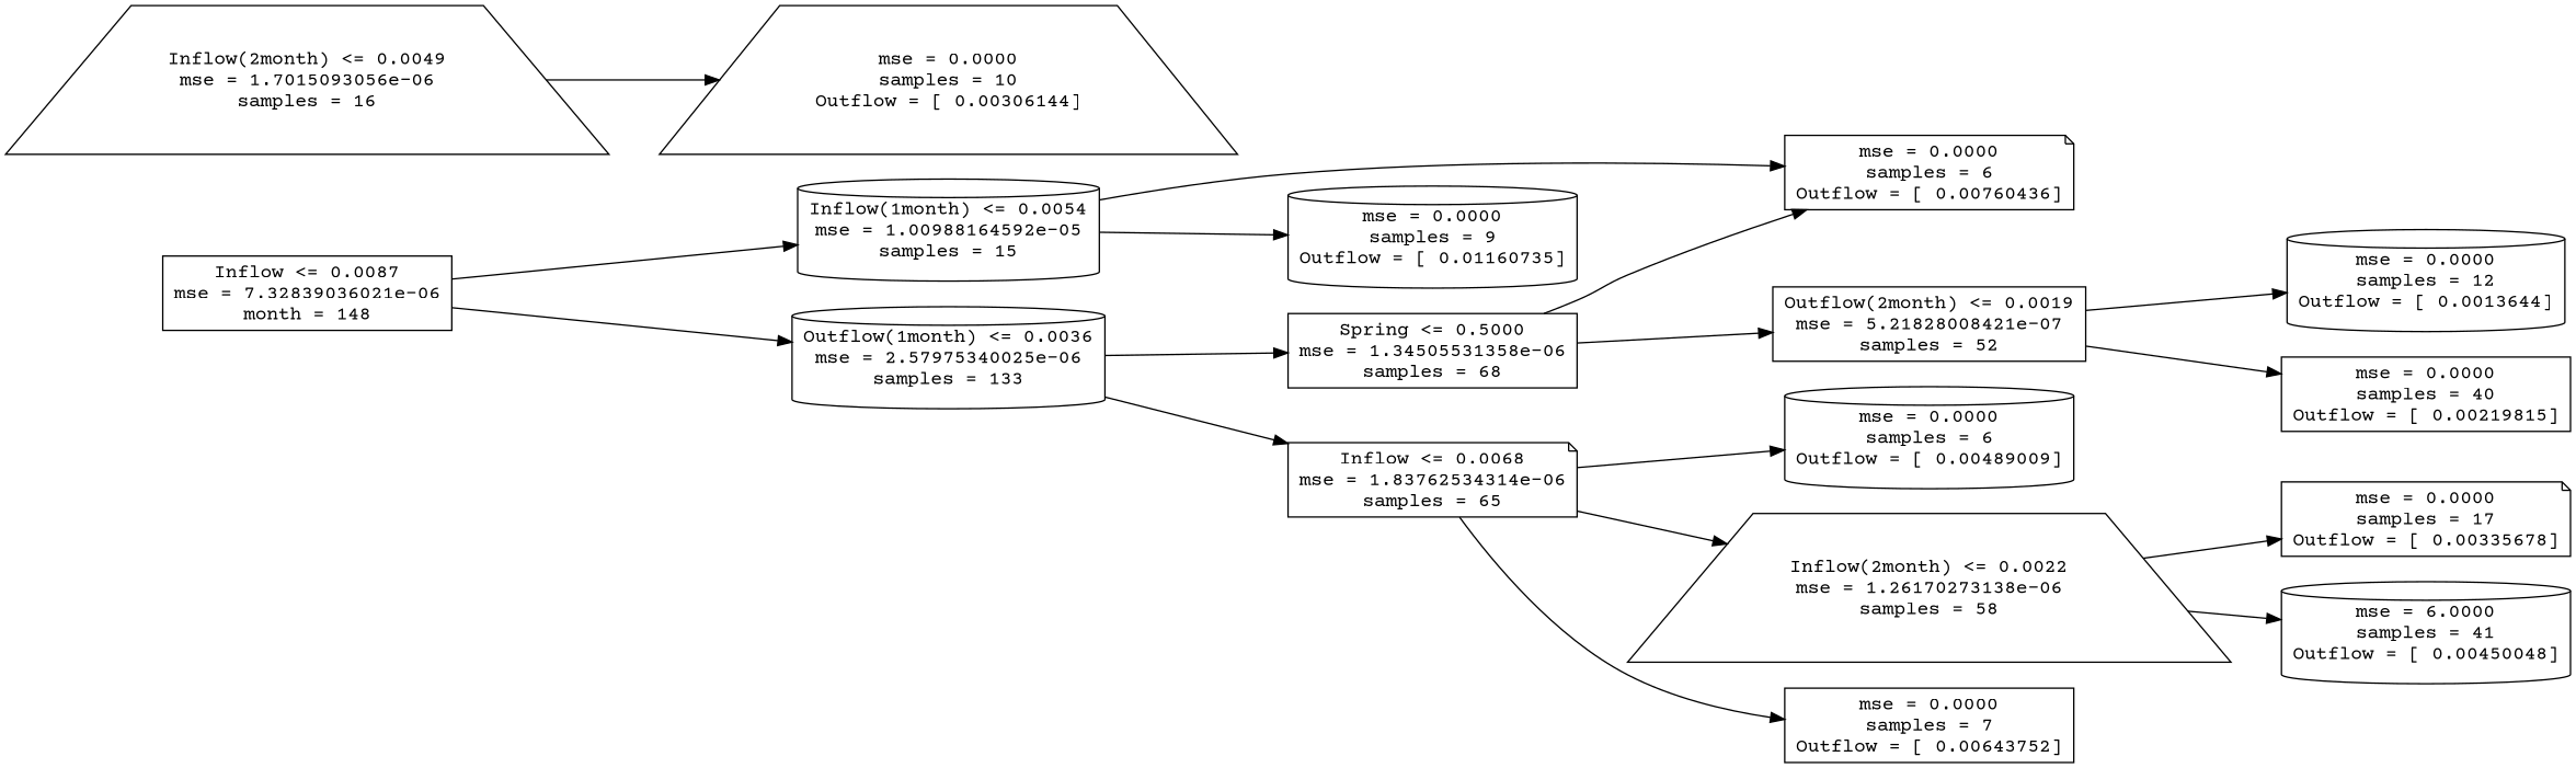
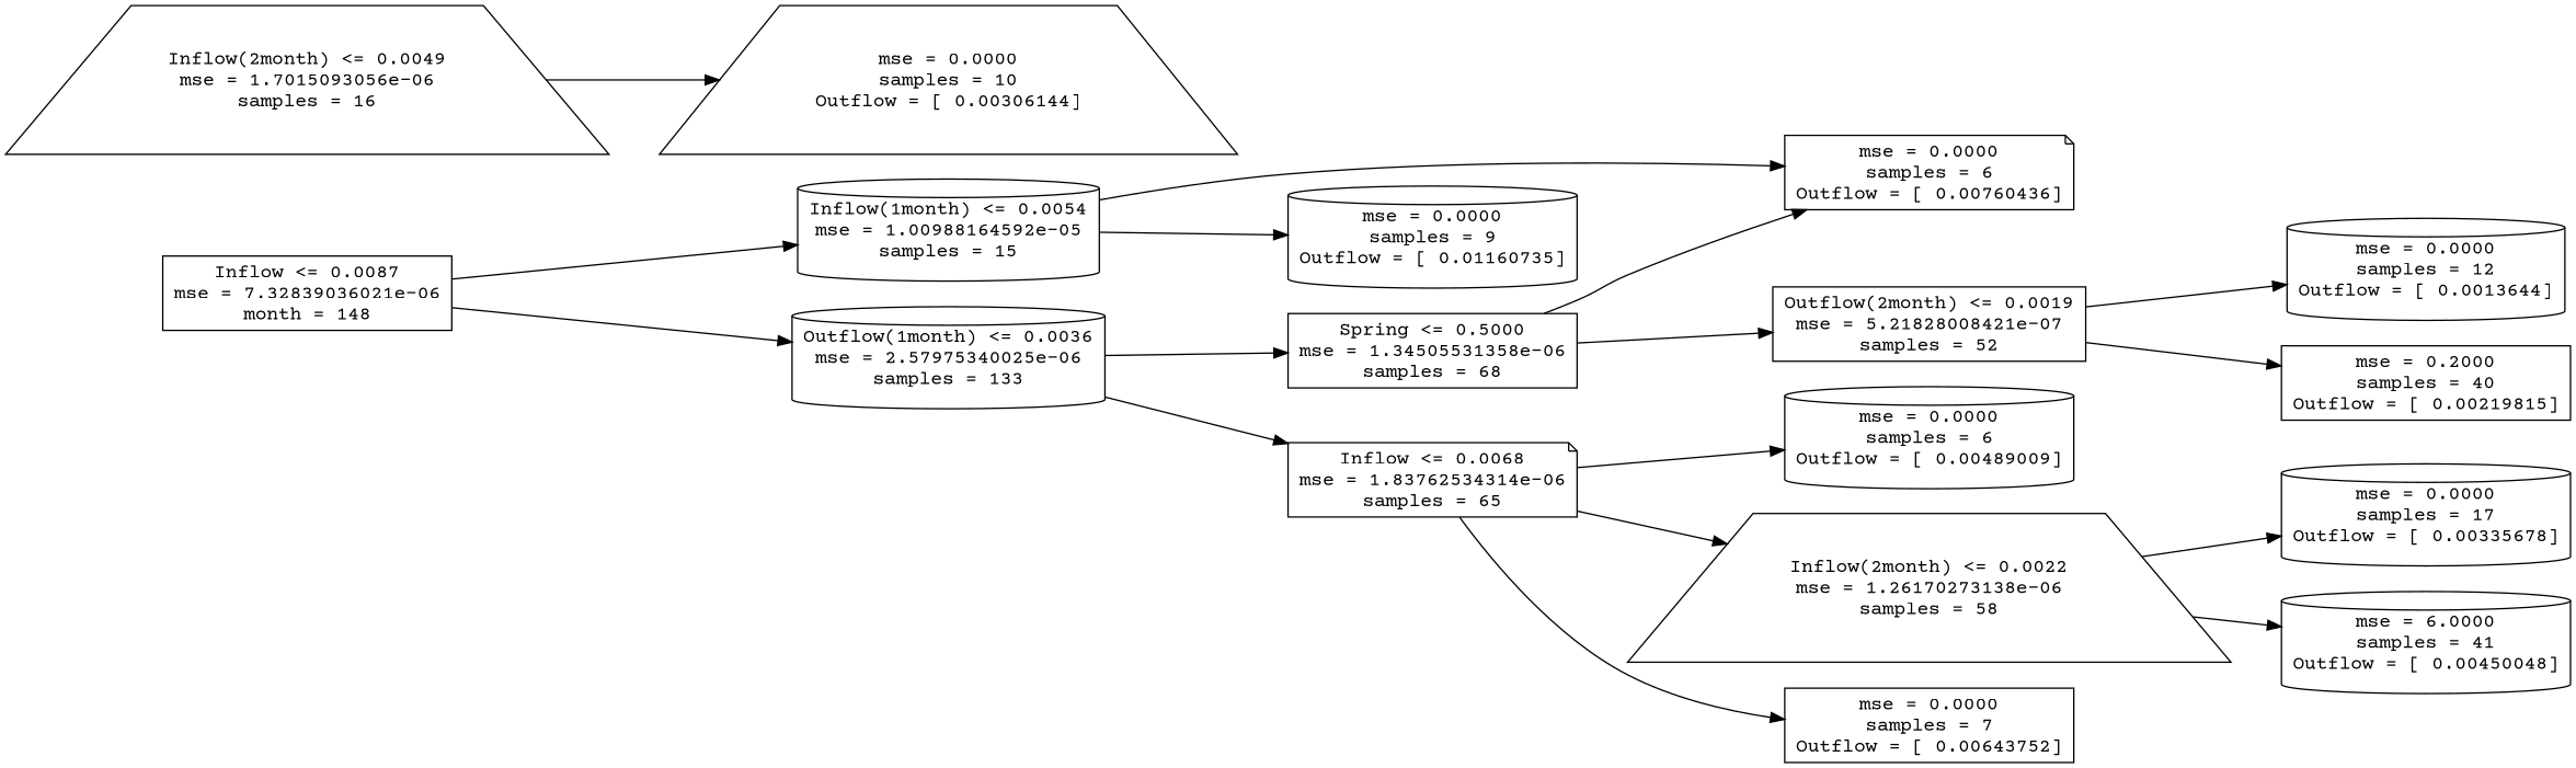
  digraph {
    fontname="Courier Prime"
    rankdir=LR
    node [fontname="Courier Prime" shape=cylinder]
    edge [fontname="Courier Prime"]
    n1 [label="Inflow <= 0.0087\nmse = 7.32839036021e-06\nmonth = 148" shape=box]
    n2 [label="Outflow(1month) <= 0.0036\nmse = 2.57975340025e-06\nsamples = 133"]
    n3 [label="Inflow(1month) <= 0.0054\nmse = 1.00988164592e-05\nsamples = 15"]
    n4 [label="Spring <= 0.5000\nmse = 1.34505531358e-06\nsamples = 68" shape=box]
    n5 [label="Inflow <= 0.0068\nmse = 1.83762534314e-06\nsamples = 65" shape=note]
    n6 [label="mse = 0.0000\nsamples = 6\nOutflow = [ 0.00760436]" shape=note]
    n7 [label="mse = 0.0000\nsamples = 9\nOutflow = [ 0.01160735]"]
    n8 [label="Outflow(2month) <= 0.0019\nmse = 5.21828008421e-07\nsamples = 52" shape=box]
    n9 [label="mse = 0.0000\nsamples = 6\nOutflow = [ 0.00489009]"]
    n10 [label="Inflow(2month) <= 0.0022\nmse = 1.26170273138e-06\nsamples = 58" shape=trapezium]
    n11 [label="mse = 0.0000\nsamples = 7\nOutflow = [ 0.00643752]" shape=box]
    n12 [label="mse = 0.0000\nsamples = 12\nOutflow = [ 0.0013644]"]
-   n13 [label="mse = 0.0000\nsamples = 40\nOutflow = [ 0.00219815]" shape=box]
+   n13 [label="mse = 0.2000\nsamples = 40\nOutflow = [ 0.00219815]" shape=box]
    n14 [label="Inflow(2month) <= 0.0049\nmse = 1.7015093056e-06\nsamples = 16" shape=trapezium]
    n15 [label="mse = 0.0000\nsamples = 10\nOutflow = [ 0.00306144]" shape=trapezium]
-   n16 [label="mse = 0.0000\nsamples = 17\nOutflow = [ 0.00335678]" shape=note]
+   n16 [label="mse = 0.0000\nsamples = 17\nOutflow = [ 0.00335678]"]
    n17 [label="mse = 6.0000\nsamples = 41\nOutflow = [ 0.00450048]"]
    n1 -> n2
    n1 -> n3
    n2 -> n4
    n2 -> n5
    n3 -> n6
    n3 -> n7
    n4 -> n6
    n4 -> n8
    n5 -> n9
    n5 -> n10
    n5 -> n11
    n8 -> n12
    n8 -> n13
    n10 -> n16
    n10 -> n17
    n14 -> n15
  }
